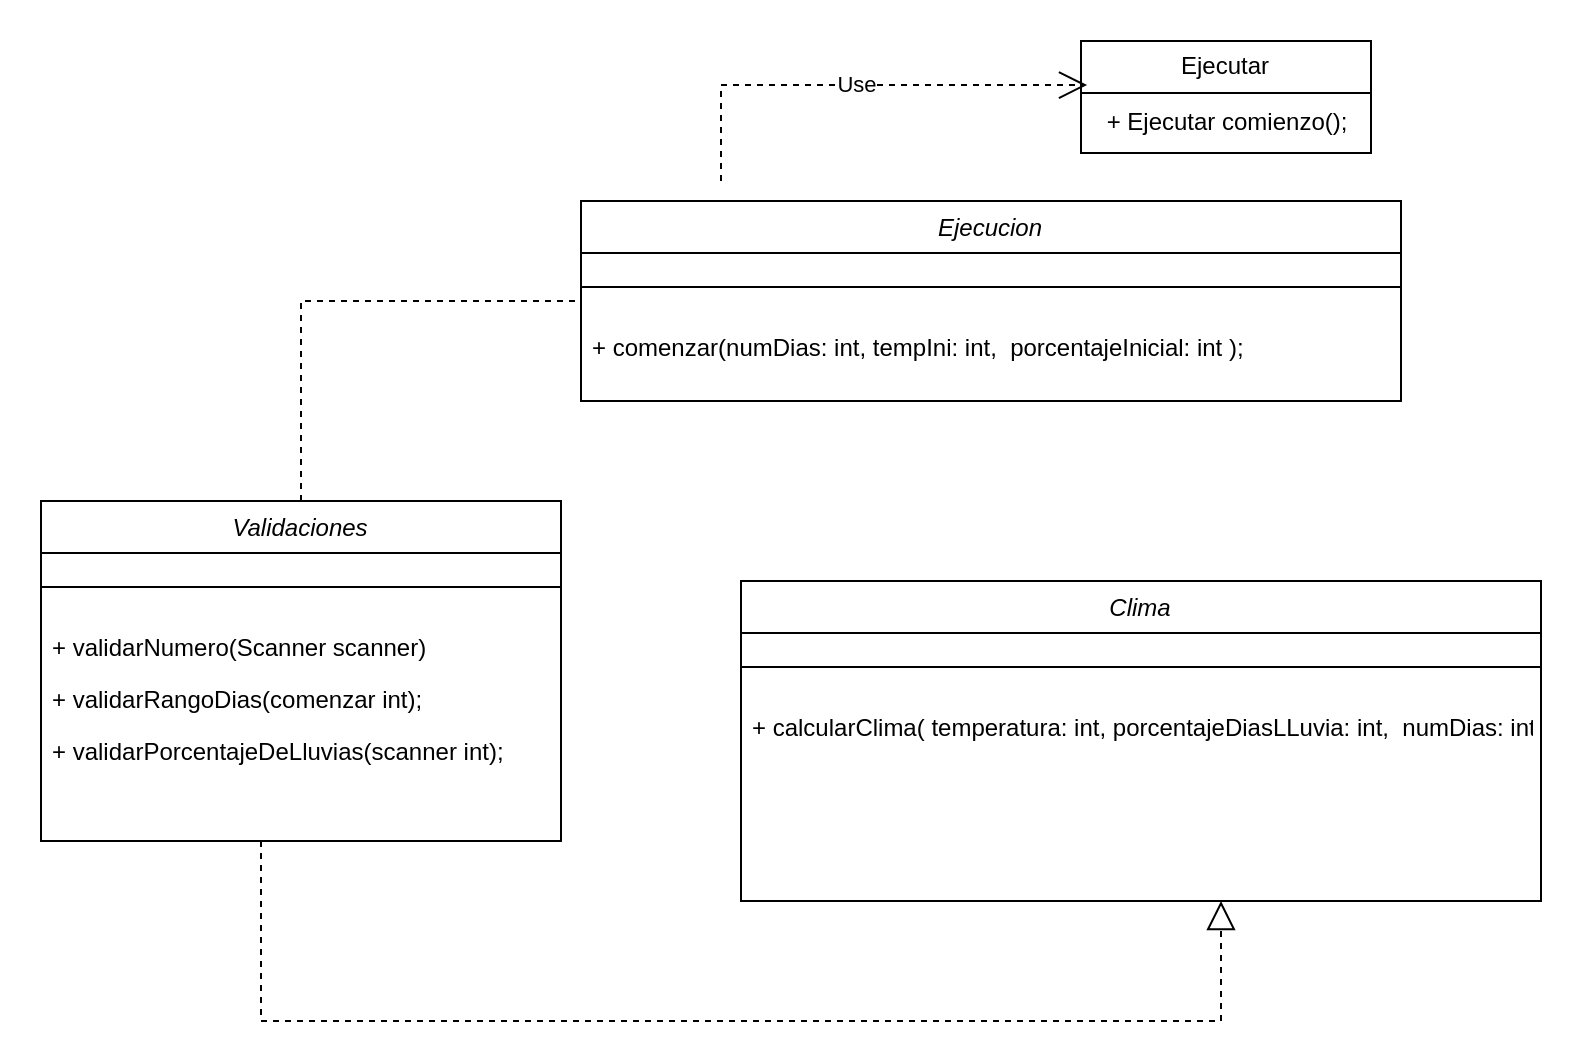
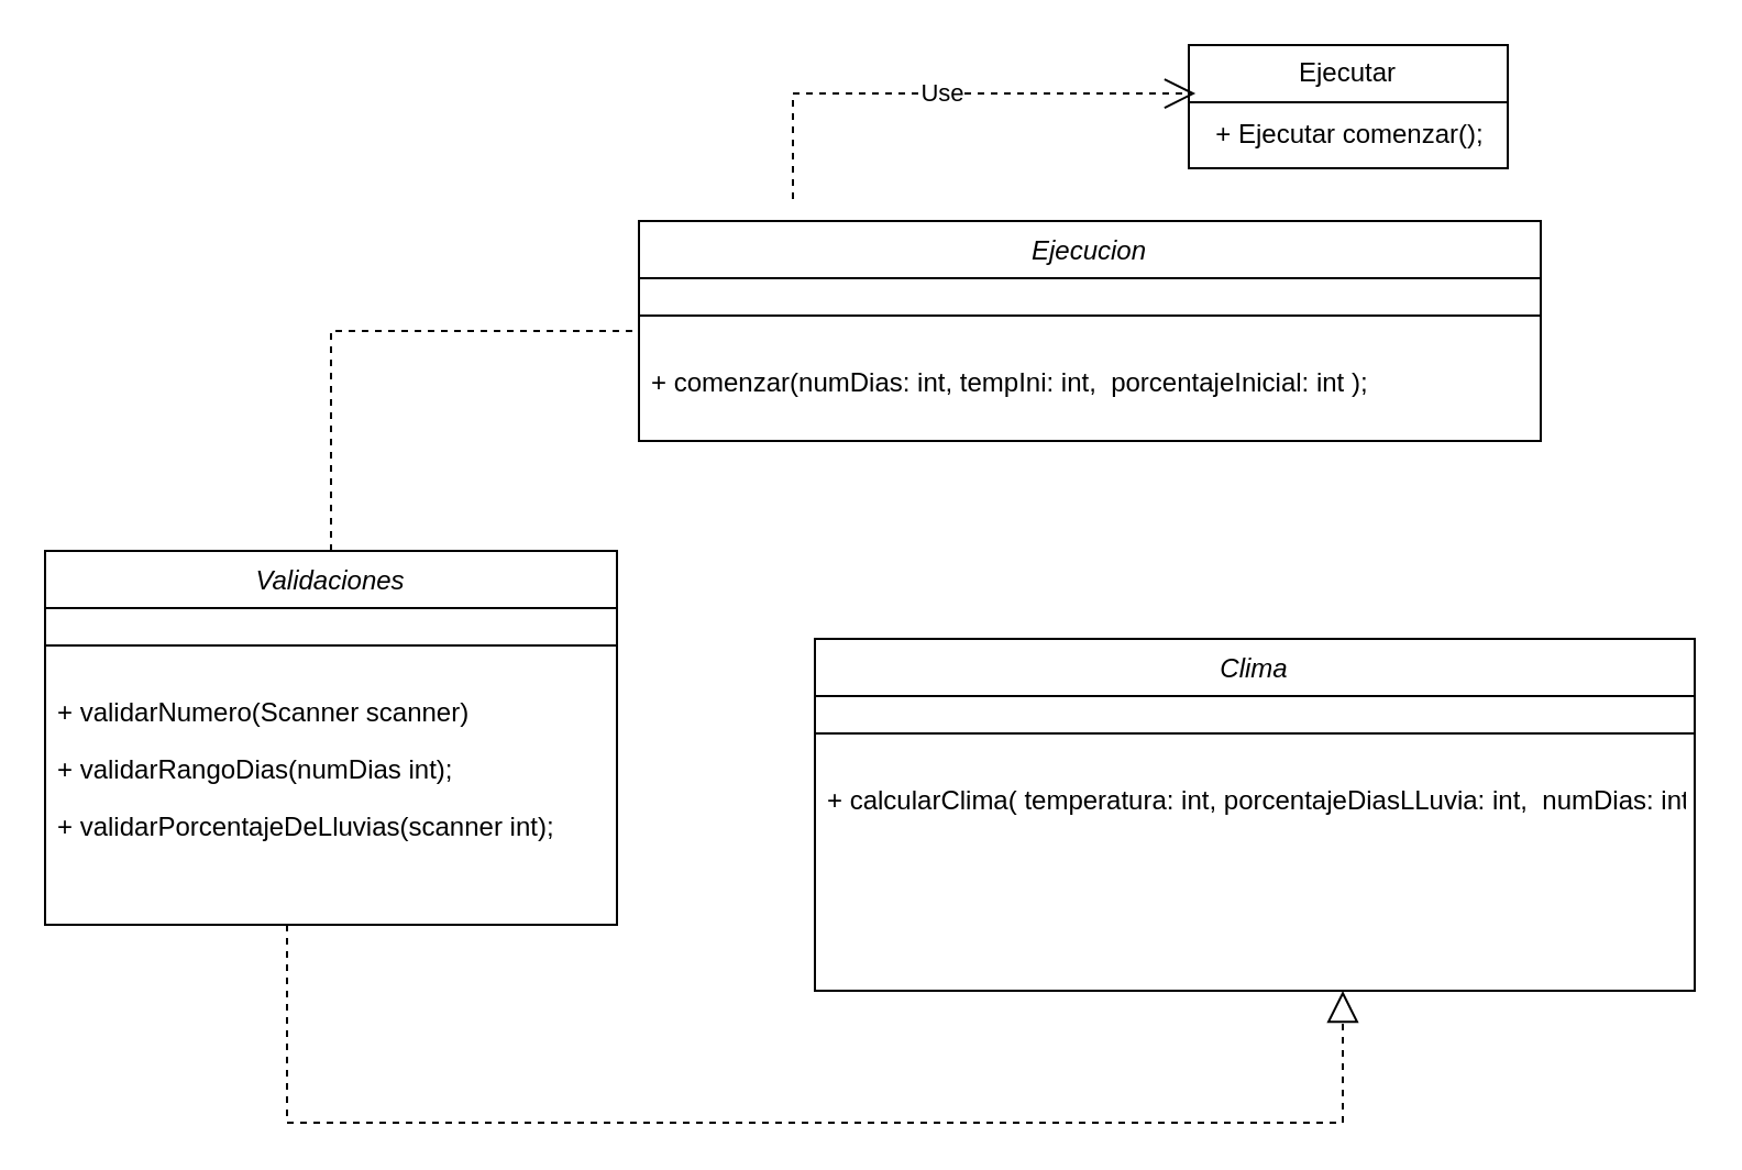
  <mxCell id="0" />
  <mxCell id="1" parent="0" />
  <mxCell id="2" value="Clima" style="swimlane;fontStyle=2;align=center;verticalAlign=top;childLayout=stackLayout;horizontal=1;startSize=26;horizontalStack=0;resizeParent=1;resizeLast=0;collapsible=1;marginBottom=0;rounded=0;shadow=0;strokeWidth=1;" parent="1" vertex="1"><mxGeometry x="370" y="290" width="400" height="160" as="geometry"><mxRectangle x="230" y="140" width="160" height="26" as="alternateBounds" /></mxGeometry></mxCell>
  <mxCell id="3" value="" style="line;html=1;strokeWidth=1;align=left;verticalAlign=middle;spacingTop=-1;spacingLeft=3;spacingRight=3;rotatable=0;labelPosition=right;points=[];portConstraint=eastwest;" parent="2" vertex="1"><mxGeometry y="26" width="400" height="34" as="geometry" /></mxCell>
  <mxCell id="4" value="+ calcularClima( temperatura: int, porcentajeDiasLLuvia: int,  numDias: int);" style="text;align=left;verticalAlign=top;spacingLeft=4;spacingRight=4;overflow=hidden;rotatable=0;points=[[0,0.5],[1,0.5]];portConstraint=eastwest;" parent="2" vertex="1"><mxGeometry y="60" width="400" height="26" as="geometry" /></mxCell>
  <mxCell id="5" value="Validaciones" style="swimlane;fontStyle=2;align=center;verticalAlign=top;childLayout=stackLayout;horizontal=1;startSize=26;horizontalStack=0;resizeParent=1;resizeLast=0;collapsible=1;marginBottom=0;rounded=0;shadow=0;strokeWidth=1;" parent="1" vertex="1"><mxGeometry x="20" y="250" width="260" height="170" as="geometry"><mxRectangle x="230" y="140" width="160" height="26" as="alternateBounds" /></mxGeometry></mxCell>
  <mxCell id="6" value="" style="line;html=1;strokeWidth=1;align=left;verticalAlign=middle;spacingTop=-1;spacingLeft=3;spacingRight=3;rotatable=0;labelPosition=right;points=[];portConstraint=eastwest;" parent="5" vertex="1"><mxGeometry y="26" width="260" height="34" as="geometry" /></mxCell>
  <mxCell id="7" value="+ validarNumero(Scanner scanner)&#10;&#10;(Scanner scanner);" style="text;align=left;verticalAlign=top;spacingLeft=4;spacingRight=4;overflow=hidden;rotatable=0;points=[[0,0.5],[1,0.5]];portConstraint=eastwest;" parent="5" vertex="1"><mxGeometry y="60" width="260" height="26" as="geometry" /></mxCell>
- <mxCell id="8" value="+ validarRangoDias(comenzar int);" style="text;align=left;verticalAlign=top;spacingLeft=4;spacingRight=4;overflow=hidden;rotatable=0;points=[[0,0.5],[1,0.5]];portConstraint=eastwest;" parent="5" vertex="1"><mxGeometry y="86" width="260" height="26" as="geometry" /></mxCell>
+ <mxCell id="8" value="+ validarRangoDias(numDias int);" style="text;align=left;verticalAlign=top;spacingLeft=4;spacingRight=4;overflow=hidden;rotatable=0;points=[[0,0.5],[1,0.5]];portConstraint=eastwest;" parent="5" vertex="1"><mxGeometry y="86" width="260" height="26" as="geometry" /></mxCell>
  <mxCell id="9" value="+ validarPorcentajeDeLluvias(scanner int);" style="text;align=left;verticalAlign=top;spacingLeft=4;spacingRight=4;overflow=hidden;rotatable=0;points=[[0,0.5],[1,0.5]];portConstraint=eastwest;" parent="5" vertex="1"><mxGeometry y="112" width="260" height="26" as="geometry" /></mxCell>
  <mxCell id="10" value="Ejecucion" style="swimlane;fontStyle=2;align=center;verticalAlign=top;childLayout=stackLayout;horizontal=1;startSize=26;horizontalStack=0;resizeParent=1;resizeLast=0;collapsible=1;marginBottom=0;rounded=0;shadow=0;strokeWidth=1;" parent="1" vertex="1"><mxGeometry x="290" y="100" width="410" height="100" as="geometry"><mxRectangle x="510" y="240" width="160" height="26" as="alternateBounds" /></mxGeometry></mxCell>
  <mxCell id="11" value="" style="line;html=1;strokeWidth=1;align=left;verticalAlign=middle;spacingTop=-1;spacingLeft=3;spacingRight=3;rotatable=0;labelPosition=right;points=[];portConstraint=eastwest;" parent="10" vertex="1"><mxGeometry y="26" width="410" height="34" as="geometry" /></mxCell>
  <mxCell id="12" value="+ comenzar(numDias: int, tempIni: int,  porcentajeInicial: int );" style="text;align=left;verticalAlign=top;spacingLeft=4;spacingRight=4;overflow=hidden;rotatable=0;points=[[0,0.5],[1,0.5]];portConstraint=eastwest;" parent="10" vertex="1"><mxGeometry y="60" width="410" height="26" as="geometry" /></mxCell>
  <mxCell id="13" value="Ejecutar" style="swimlane;fontStyle=0;childLayout=stackLayout;horizontal=1;startSize=26;fillColor=none;horizontalStack=0;resizeParent=1;resizeParentMax=0;resizeLast=0;collapsible=1;marginBottom=0;whiteSpace=wrap;html=1;" parent="1" vertex="1"><mxGeometry x="540" y="20" width="145" height="56" as="geometry" /></mxCell>
- <mxCell id="14" value="+ Ejecutar comienzo();" style="text;html=1;align=center;verticalAlign=middle;resizable=0;points=[];autosize=1;strokeColor=none;fillColor=none;" parent="13" vertex="1"><mxGeometry y="26" width="145" height="30" as="geometry" /></mxCell>
+ <mxCell id="14" value="+ Ejecutar comenzar();" style="text;html=1;align=center;verticalAlign=middle;resizable=0;points=[];autosize=1;strokeColor=none;fillColor=none;" parent="13" vertex="1"><mxGeometry y="26" width="145" height="30" as="geometry" /></mxCell>
  <mxCell id="15" value="Use" style="endArrow=open;endSize=12;dashed=1;html=1;rounded=0;entryX=0.021;entryY=0.393;entryDx=0;entryDy=0;entryPerimeter=0;" parent="1" target="13" edge="1"><mxGeometry width="160" relative="1" as="geometry"><mxPoint x="360" y="90" as="sourcePoint" /><mxPoint x="430" y="76" as="targetPoint" /><Array as="points"><mxPoint x="360" y="42" /></Array></mxGeometry></mxCell>
  <mxCell id="16" value="" style="endArrow=none;dashed=1;endFill=0;endSize=12;html=1;rounded=0;exitX=0.5;exitY=0;exitDx=0;exitDy=0;entryX=0;entryY=0.5;entryDx=0;entryDy=0;" parent="1" source="5" target="10" edge="1"><mxGeometry width="160" relative="1" as="geometry"><mxPoint x="120" y="200" as="sourcePoint" /><mxPoint x="280" y="200" as="targetPoint" /><Array as="points"><mxPoint x="150" y="150" /></Array></mxGeometry></mxCell>
  <mxCell id="17" value="" style="endArrow=block;dashed=1;endFill=0;endSize=12;html=1;rounded=0;" parent="1" edge="1"><mxGeometry width="160" relative="1" as="geometry"><mxPoint x="130" y="420" as="sourcePoint" /><mxPoint x="610" y="450" as="targetPoint" /><Array as="points"><mxPoint x="130" y="510" /><mxPoint x="610" y="510" /></Array></mxGeometry></mxCell>
